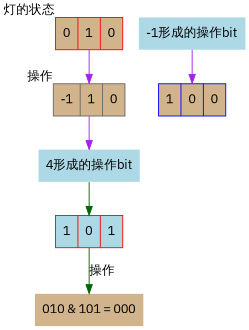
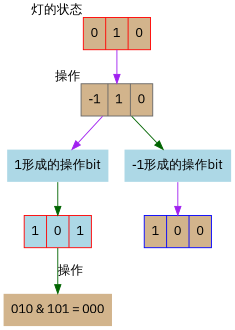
  digraph {
    fontname="IBM Plex Sans"
    node [color=red fillcolor=tan fontname="IBM Plex Sans" shape=record style=filled]
    edge [color=purple fontname="IBM Plex Sans"]
    n1 [label="0|1|0" xlabel="灯的状态"]
    n2 [color=gray40 label="-1|1|0" xlabel="操作"]
-   n3 [color=blue fillcolor=lightblue label="4形成的操作bit" shape=none]
+   n3 [color=blue fillcolor=lightblue label="1形成的操作bit" shape=none]
    n4 [color=blue fillcolor=lightblue label="-1形成的操作bit" shape=none]
    n5 [fillcolor=lightblue label="1|0|1"]
    n6 [color=blue label="1|0|0"]
    n7 [label="010 & 101 = 000" shape=plaintext]
    n1 -> n2
    n2 -> n3
+   n2 -> n4 [color=darkgreen]
    n3 -> n5 [color=darkgreen]
    n4 -> n6
    n5 -> n7 [color=darkgreen label="操作"]
  }
